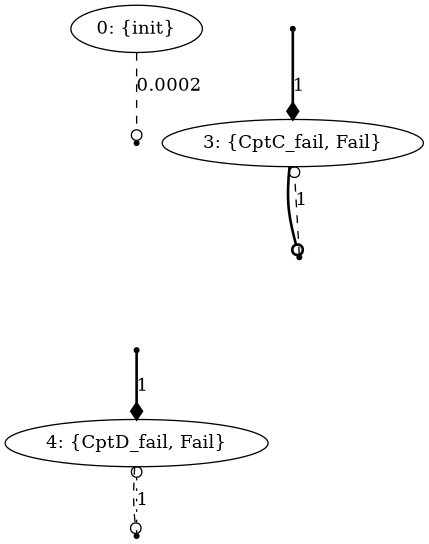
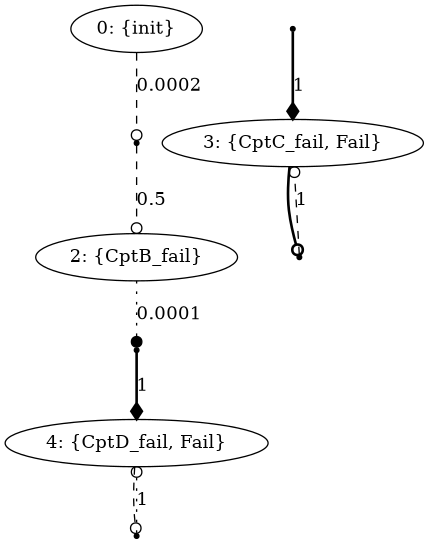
  digraph {
    node [shape=point]
    edge [arrowhead=odot style=dashed]
    n1 [label="0: {init}" shape=""]
    "0c0"
+   n3 [label="2: {CptB_fail}" shape=""]
    "1c0"
    n5 [label="3: {CptC_fail, Fail}" shape=""]
    "2c0"
    n7 [label="4: {CptD_fail, Fail}" shape=""]
    "3c0"
    "4c0"
    n1 -> "0c0" [label=0.0002]
+   "0c0" -> n3 [label=0.5]
+   n3 -> "2c0" [arrowhead=dot label=0.0001 style=dotted]
    "1c0" -> n5 [arrowhead=diamond label=1 style=bold]
    n5 -> "3c0" [style=bold]
    "2c0" -> n7 [arrowhead=diamond label=1 style=bold]
    n7 -> "4c0"
    "3c0" -> n5 [label=1]
    "4c0" -> n7 [label=1 style=dotted]
  }
